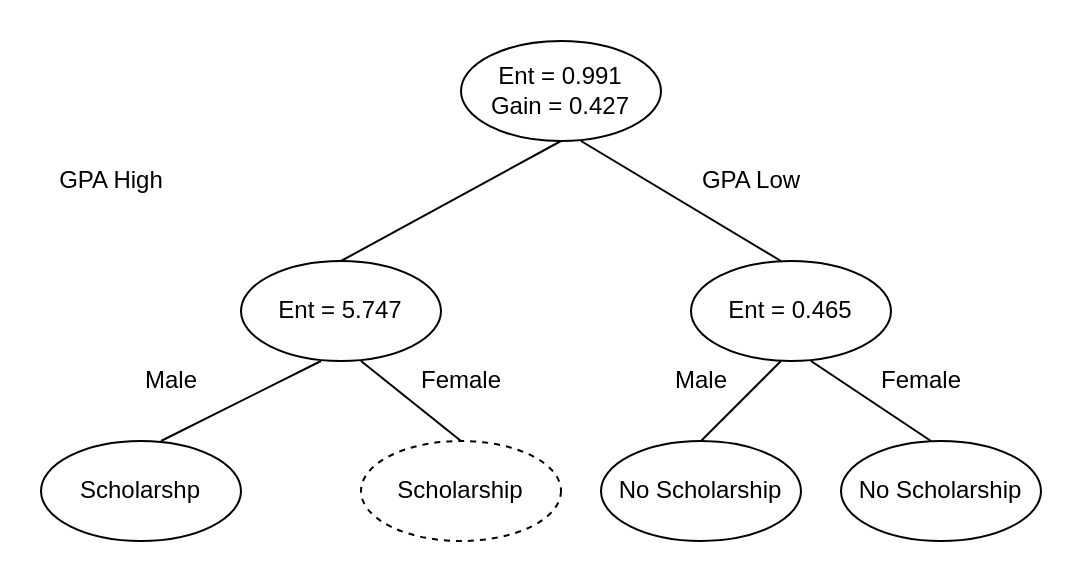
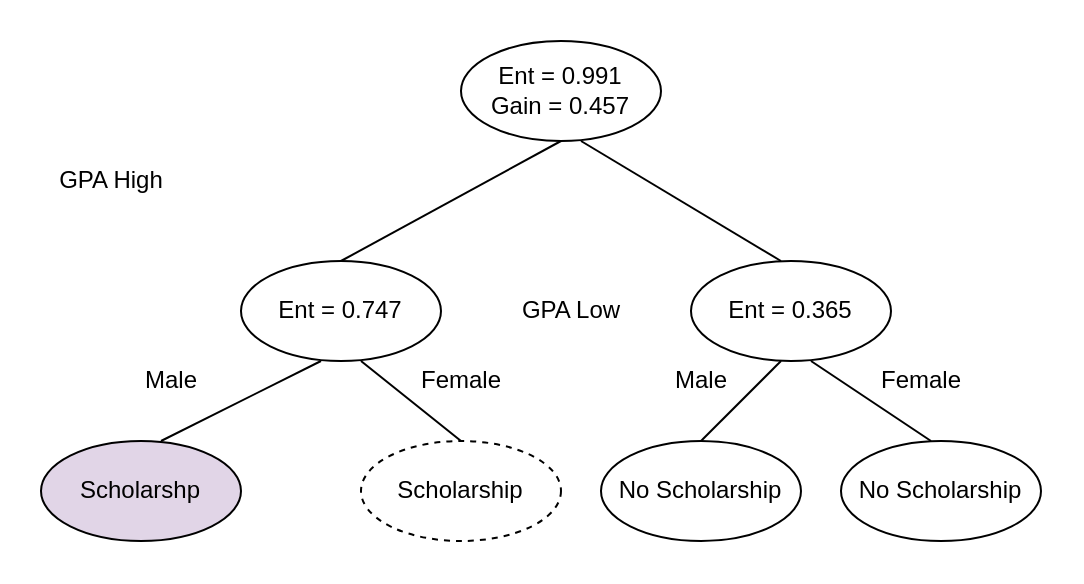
  <mxCell id="0" />
  <mxCell id="1" parent="0" />
- <mxCell id="2" value="Ent = 0.991&lt;br&gt;Gain = 0.427" style="ellipse;whiteSpace=wrap;html=1;" vertex="1" parent="1"><mxGeometry x="230" y="20" width="100" height="50" as="geometry" /></mxCell>
+ <mxCell id="2" value="Ent = 0.991&lt;br&gt;Gain = 0.457" style="ellipse;whiteSpace=wrap;html=1;" vertex="1" parent="1"><mxGeometry x="230" y="20" width="100" height="50" as="geometry" /></mxCell>
  <mxCell id="3" value="" style="endArrow=none;html=1;" edge="1" parent="1"><mxGeometry width="50" height="50" relative="1" as="geometry"><mxPoint x="170" y="130" as="sourcePoint" /><mxPoint x="280" y="70" as="targetPoint" /></mxGeometry></mxCell>
  <mxCell id="4" value="" style="endArrow=none;html=1;" edge="1" parent="1"><mxGeometry width="50" height="50" relative="1" as="geometry"><mxPoint x="390" y="130" as="sourcePoint" /><mxPoint x="290" y="70" as="targetPoint" /></mxGeometry></mxCell>
  <mxCell id="5" value="GPA High" style="text;html=1;resizable=0;autosize=1;align=center;verticalAlign=middle;points=[];fillColor=none;strokeColor=none;rounded=0;" vertex="1" parent="1"><mxGeometry x="20" y="80" width="70" height="20" as="geometry" /></mxCell>
- <mxCell id="6" value="GPA Low" style="text;html=1;resizable=0;autosize=1;align=center;verticalAlign=middle;points=[];fillColor=none;strokeColor=none;rounded=0;" vertex="1" parent="1"><mxGeometry x="345" y="80" width="60" height="20" as="geometry" /></mxCell>
- <mxCell id="7" value="Ent = 5.747" style="ellipse;whiteSpace=wrap;html=1;" vertex="1" parent="1"><mxGeometry x="120" y="130" width="100" height="50" as="geometry" /></mxCell>
- <mxCell id="8" value="Ent = 0.465" style="ellipse;whiteSpace=wrap;html=1;" vertex="1" parent="1"><mxGeometry x="345" y="130" width="100" height="50" as="geometry" /></mxCell>
+ <mxCell id="6" value="GPA Low" style="text;html=1;resizable=0;autosize=1;align=center;verticalAlign=middle;points=[];fillColor=none;strokeColor=none;rounded=0;" vertex="1" parent="1"><mxGeometry x="255" y="145" width="60" height="20" as="geometry" /></mxCell>
+ <mxCell id="7" value="Ent = 0.747" style="ellipse;whiteSpace=wrap;html=1;" vertex="1" parent="1"><mxGeometry x="120" y="130" width="100" height="50" as="geometry" /></mxCell>
+ <mxCell id="8" value="Ent = 0.365" style="ellipse;whiteSpace=wrap;html=1;" vertex="1" parent="1"><mxGeometry x="345" y="130" width="100" height="50" as="geometry" /></mxCell>
  <mxCell id="9" value="" style="endArrow=none;html=1;" edge="1" parent="1"><mxGeometry width="50" height="50" relative="1" as="geometry"><mxPoint x="80" y="220" as="sourcePoint" /><mxPoint x="160" y="180" as="targetPoint" /></mxGeometry></mxCell>
  <mxCell id="10" value="" style="endArrow=none;html=1;exitX=0.5;exitY=0;exitDx=0;exitDy=0;" edge="1" parent="1" source="19"><mxGeometry width="50" height="50" relative="1" as="geometry"><mxPoint x="320" y="220" as="sourcePoint" /><mxPoint x="390" y="180" as="targetPoint" /></mxGeometry></mxCell>
  <mxCell id="11" value="" style="endArrow=none;html=1;exitX=0.5;exitY=0;exitDx=0;exitDy=0;" edge="1" parent="1" source="18"><mxGeometry width="50" height="50" relative="1" as="geometry"><mxPoint x="240" y="220" as="sourcePoint" /><mxPoint x="180" y="180" as="targetPoint" /></mxGeometry></mxCell>
  <mxCell id="12" value="" style="endArrow=none;html=1;" edge="1" parent="1"><mxGeometry width="50" height="50" relative="1" as="geometry"><mxPoint x="465" y="220" as="sourcePoint" /><mxPoint x="405" y="180" as="targetPoint" /></mxGeometry></mxCell>
  <mxCell id="13" value="Male" style="text;html=1;resizable=0;autosize=1;align=center;verticalAlign=middle;points=[];fillColor=none;strokeColor=none;rounded=0;" vertex="1" parent="1"><mxGeometry x="65" y="180" width="40" height="20" as="geometry" /></mxCell>
  <mxCell id="14" value="Male" style="text;html=1;resizable=0;autosize=1;align=center;verticalAlign=middle;points=[];fillColor=none;strokeColor=none;rounded=0;" vertex="1" parent="1"><mxGeometry x="330" y="180" width="40" height="20" as="geometry" /></mxCell>
  <mxCell id="15" value="Female" style="text;html=1;resizable=0;autosize=1;align=center;verticalAlign=middle;points=[];fillColor=none;strokeColor=none;rounded=0;" vertex="1" parent="1"><mxGeometry x="200" y="180" width="60" height="20" as="geometry" /></mxCell>
  <mxCell id="16" value="Female" style="text;html=1;resizable=0;autosize=1;align=center;verticalAlign=middle;points=[];fillColor=none;strokeColor=none;rounded=0;" vertex="1" parent="1"><mxGeometry x="430" y="180" width="60" height="20" as="geometry" /></mxCell>
- <mxCell id="17" value="Scholarshp" style="ellipse;whiteSpace=wrap;html=1;" vertex="1" parent="1"><mxGeometry x="20" y="220" width="100" height="50" as="geometry" /></mxCell>
+ <mxCell id="17" value="Scholarshp" style="ellipse;whiteSpace=wrap;html=1;fillColor=#e1d5e7;" vertex="1" parent="1"><mxGeometry x="20" y="220" width="100" height="50" as="geometry" /></mxCell>
  <mxCell id="18" value="Scholarship" style="ellipse;whiteSpace=wrap;html=1;dashed=1;" vertex="1" parent="1"><mxGeometry x="180" y="220" width="100" height="50" as="geometry" /></mxCell>
  <mxCell id="19" value="No Scholarship" style="ellipse;whiteSpace=wrap;html=1;" vertex="1" parent="1"><mxGeometry x="300" y="220" width="100" height="50" as="geometry" /></mxCell>
  <mxCell id="20" value="No Scholarship" style="ellipse;whiteSpace=wrap;html=1;" vertex="1" parent="1"><mxGeometry x="420" y="220" width="100" height="50" as="geometry" /></mxCell>
